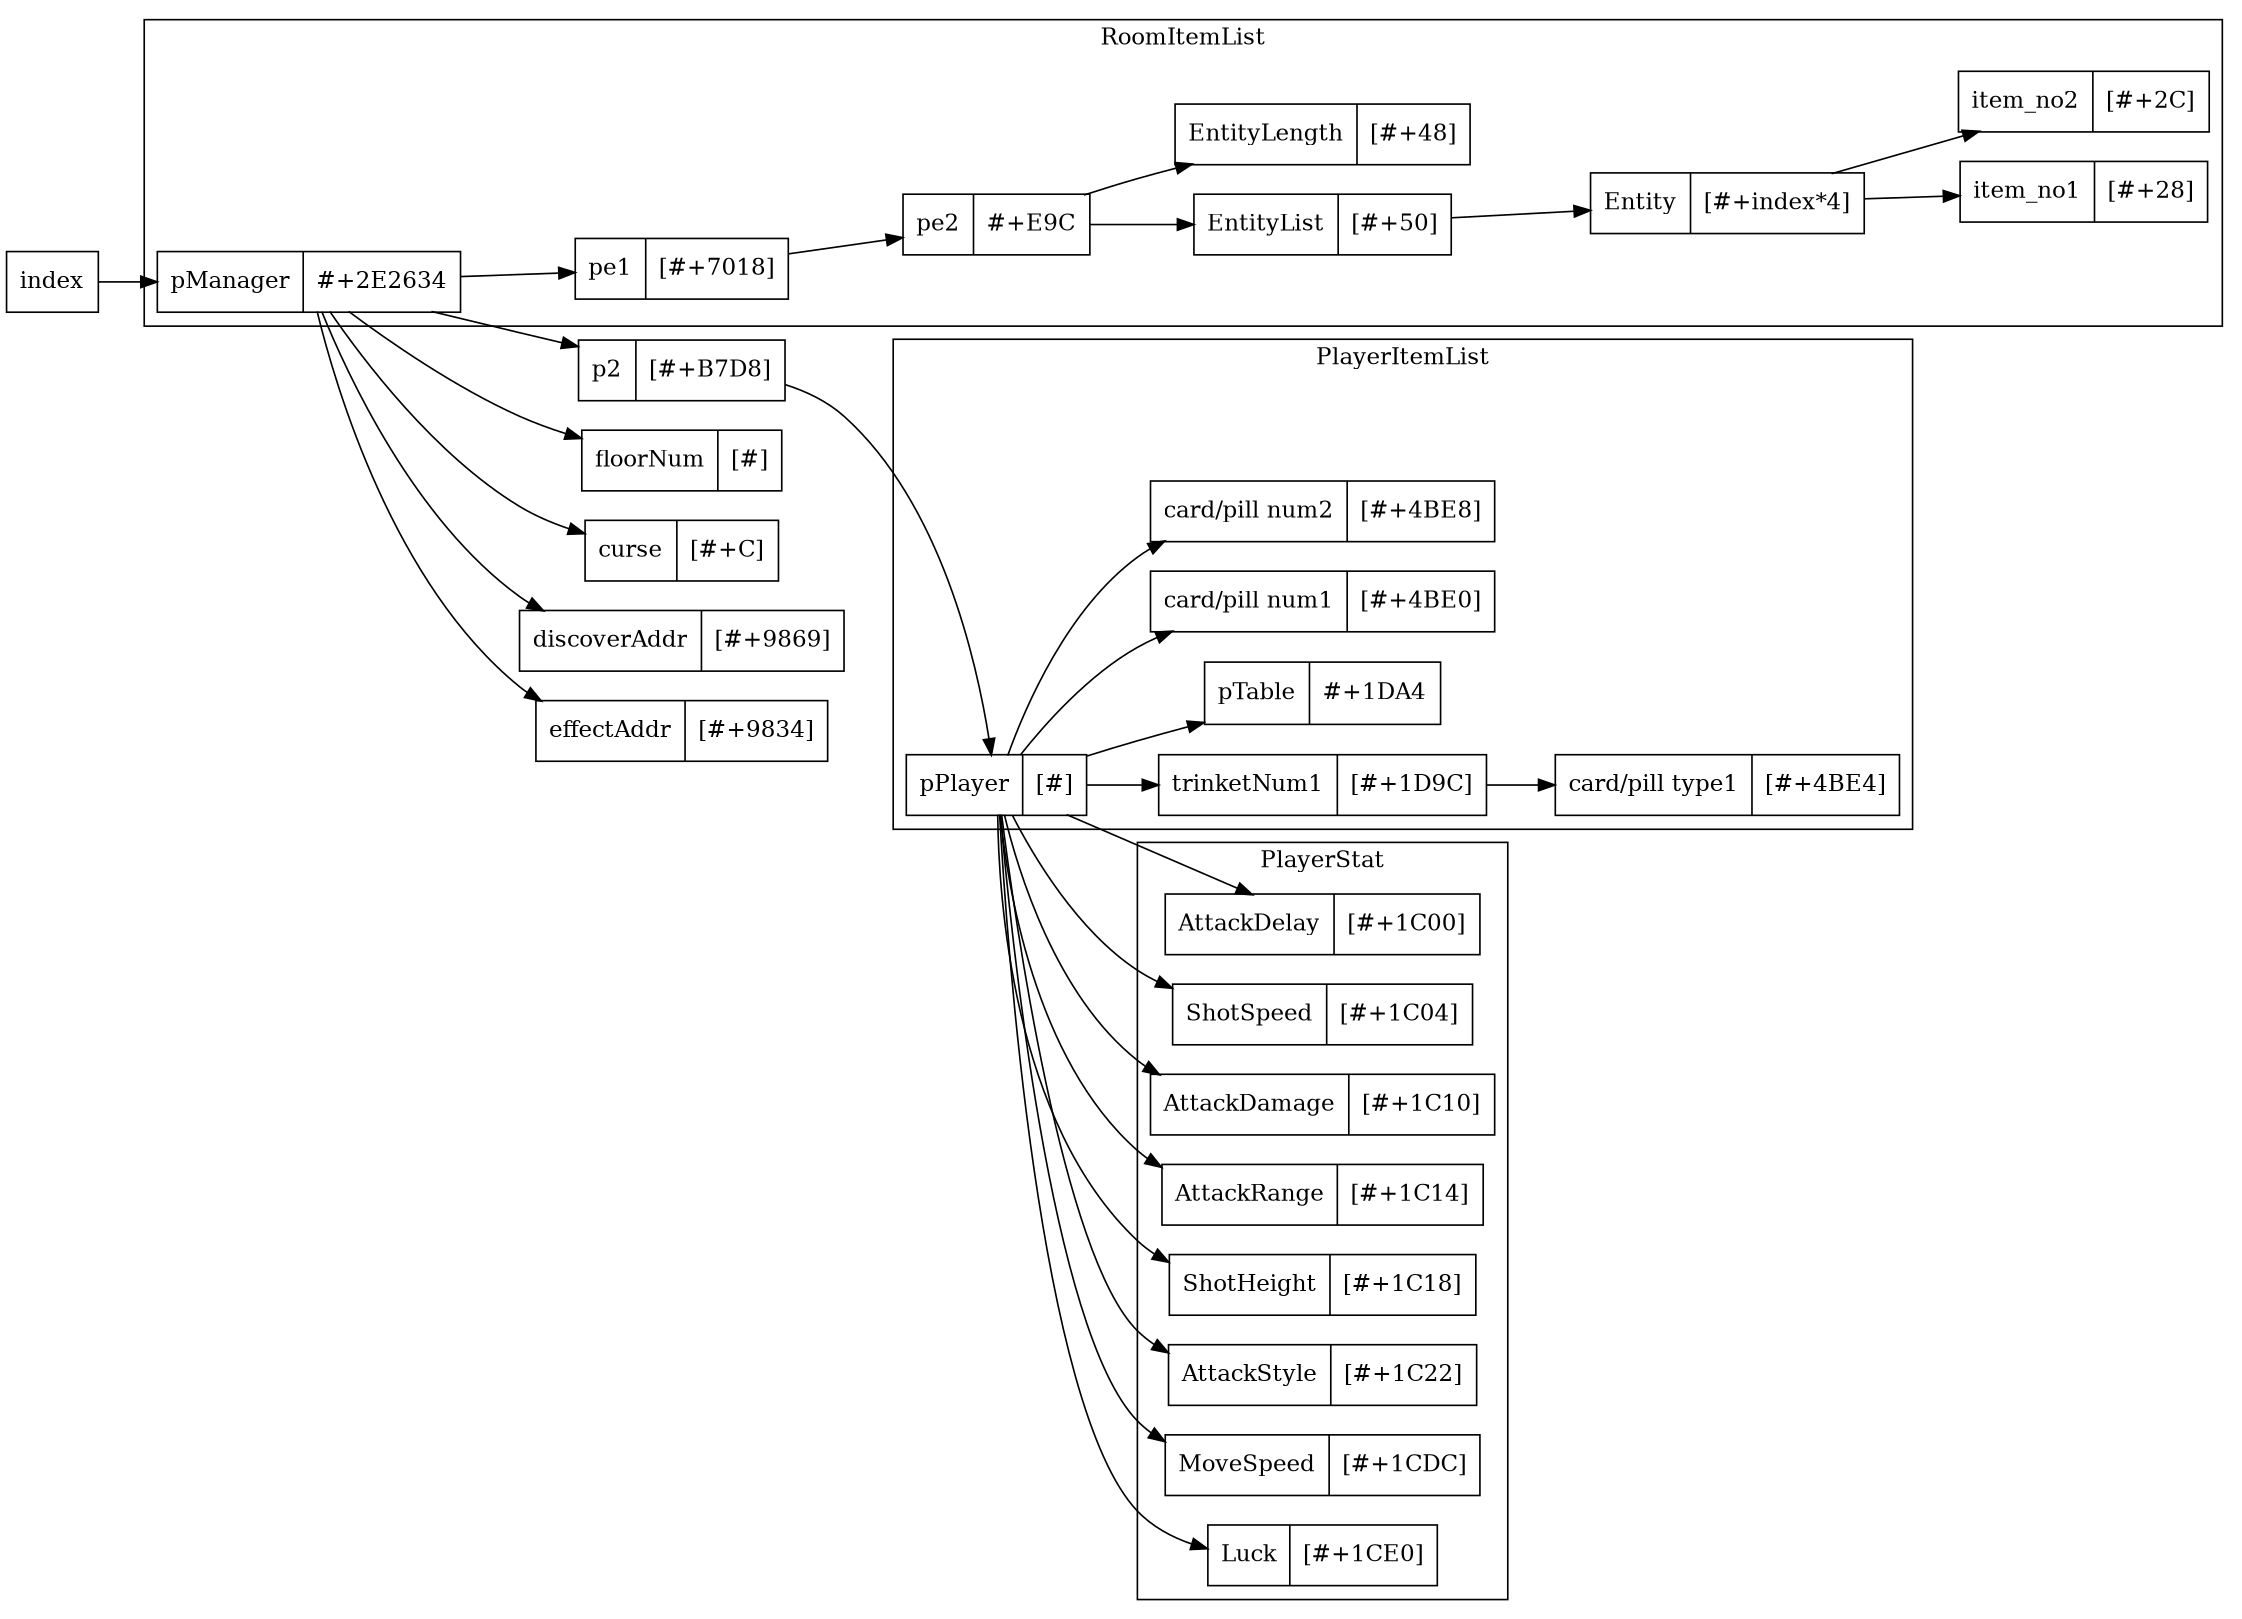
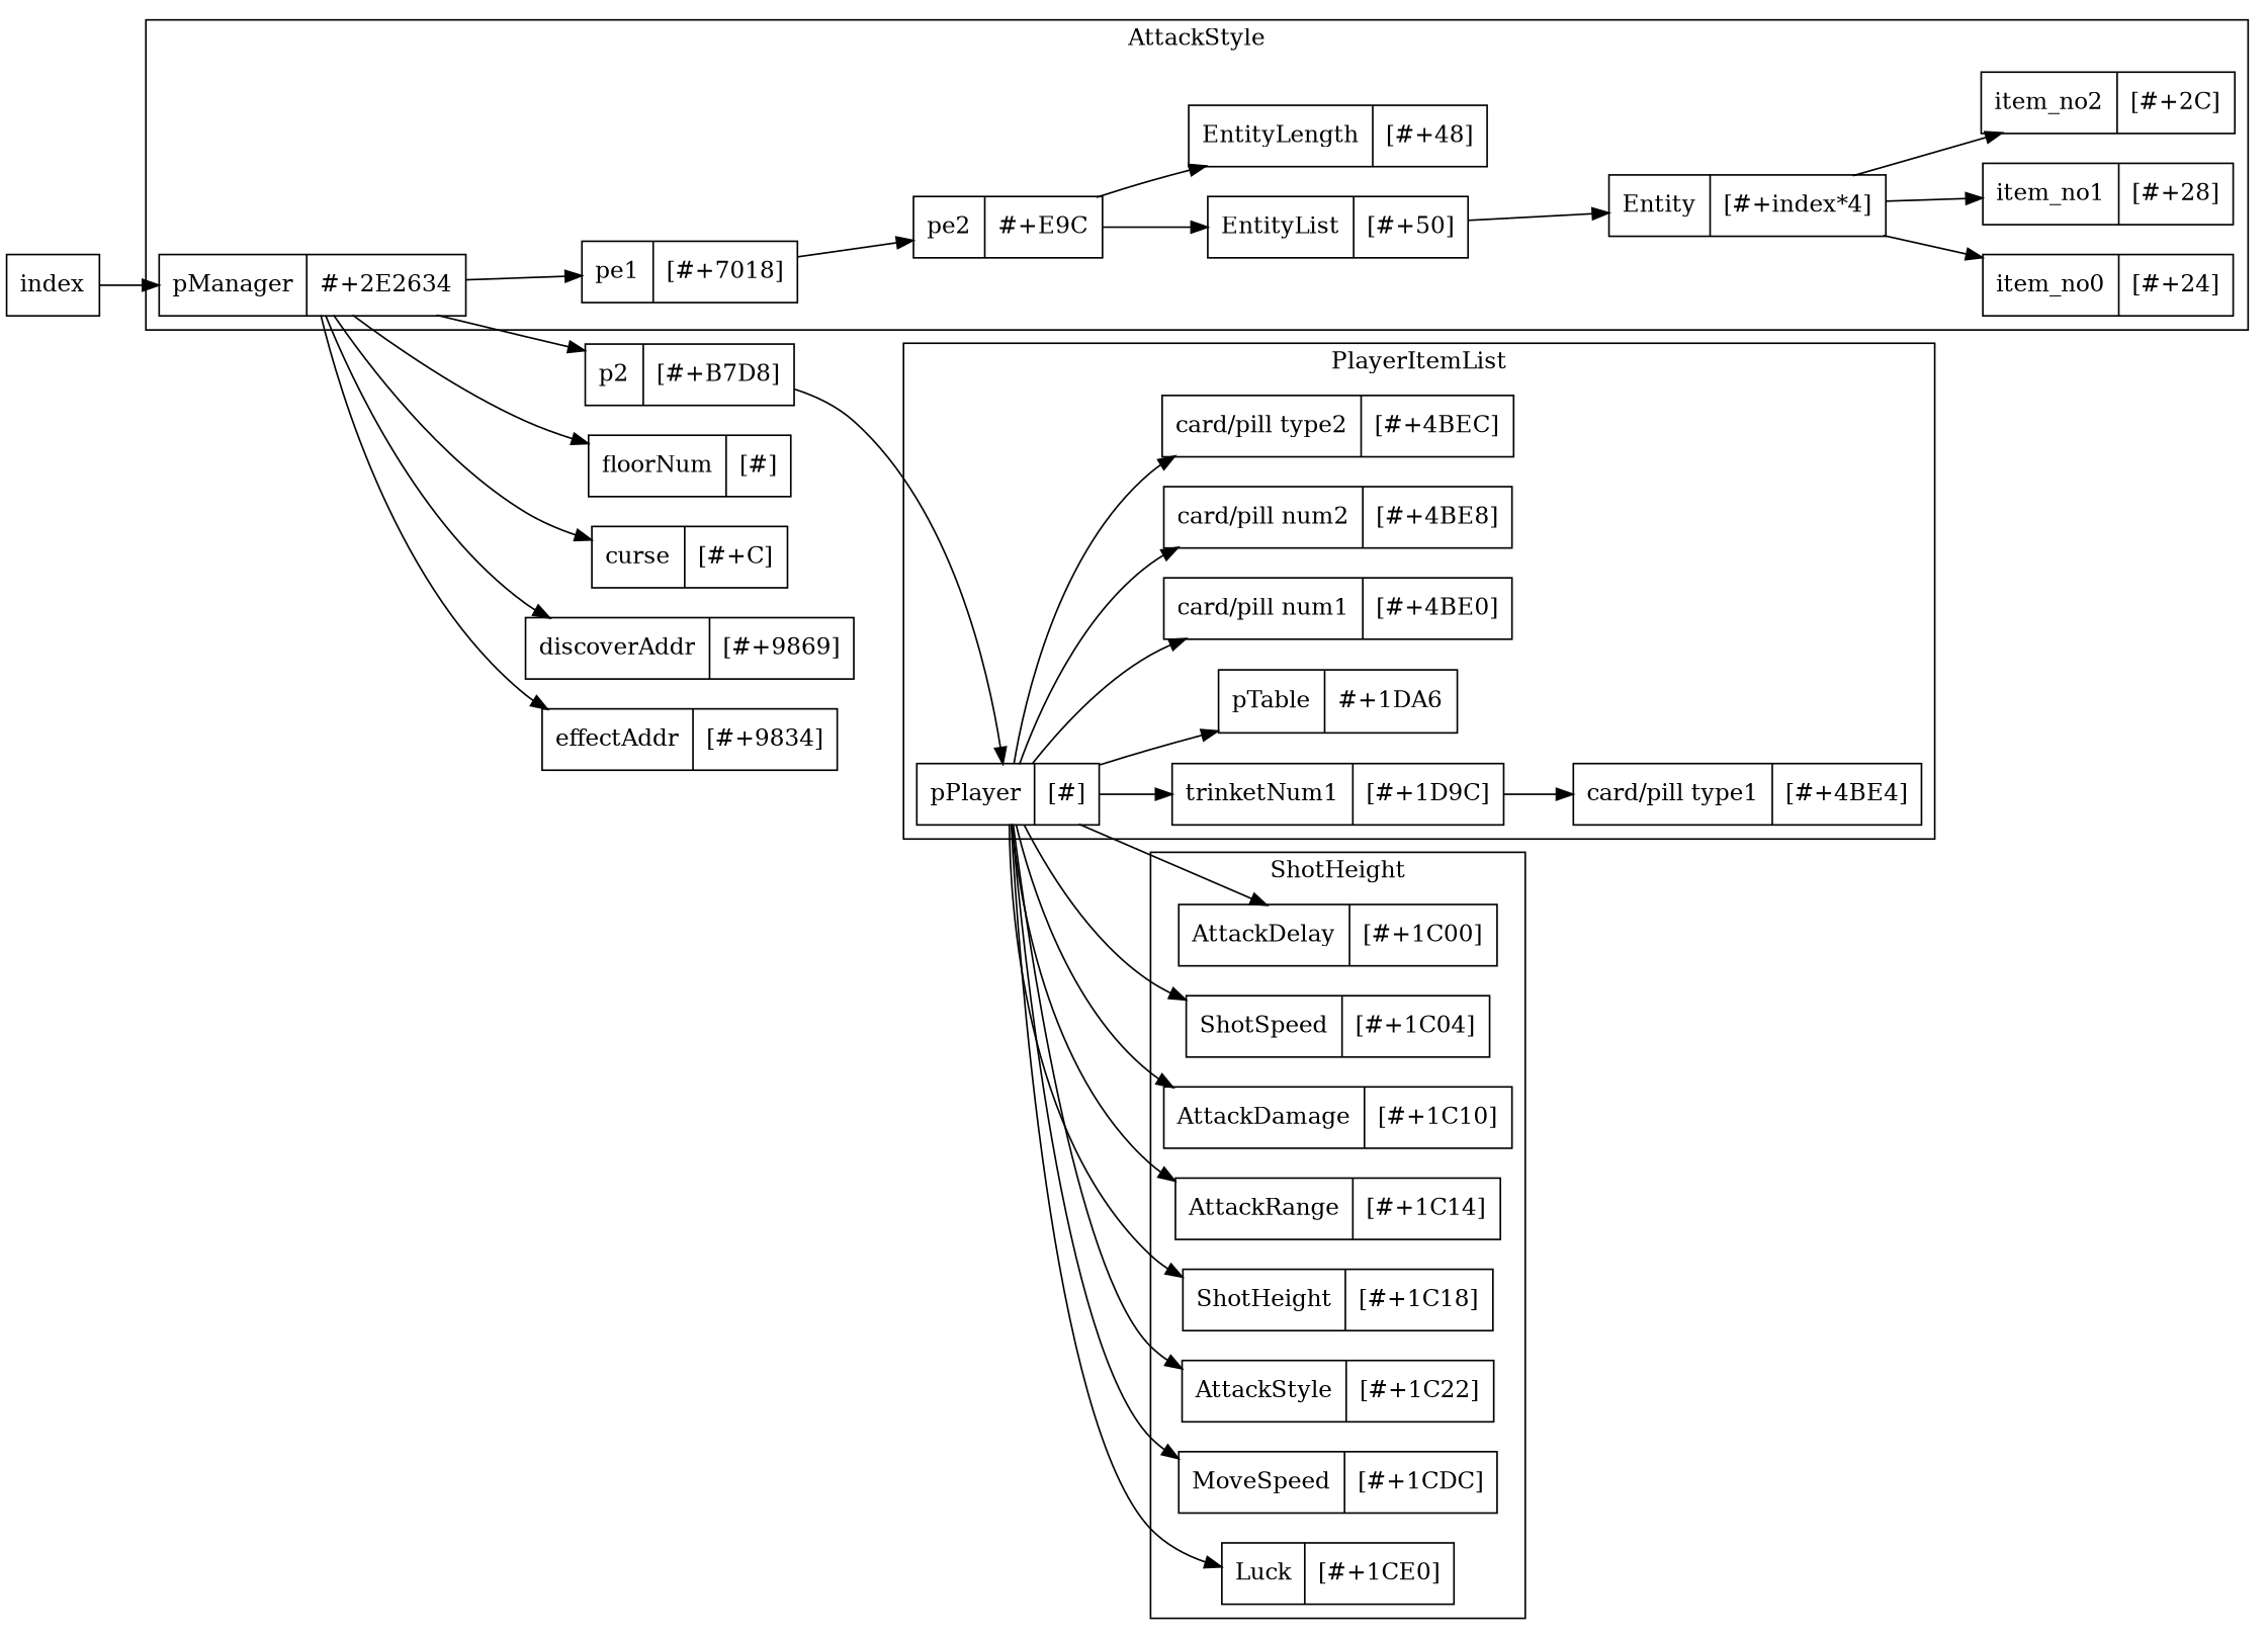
  digraph {
    rankdir=LR
    node [shape=record]
    n1 [label="{pPlayer|[#]}"]
    n2 [label="{trinketNum1    |[#+1D9C]}"]
-   n3 [label="{pTable         |#+1DA4  }"]
+   n3 [label="{pTable         |#+1DA6  }"]
    n4 [label="{card/pill num1 |[#+4BE0]}"]
    n5 [label="{card/pill num2 |[#+4BE8]}"]
    n6 [label="{card/pill type1|[#+4BE4]}"]
+   n7 [label="{card/pill type2|[#+4BEC]}"]
    n8 [label="{AttackDelay |[#+1C00]}"]
    n9 [label="{ShotSpeed   |[#+1C04]}"]
    n10 [label="{AttackDamage|[#+1C10]}"]
    n11 [label="{AttackRange |[#+1C14]}"]
    n12 [label="{ShotHeight  |[#+1C18]}"]
    n13 [label="{AttackStyle |[#+1C22]}"]
    n14 [label="{MoveSpeed   |[#+1CDC]}"]
    n15 [label="{Luck        |[#+1CE0]}"]
    n16 [label="{pManager|#+2E2634}"]
    n17 [label="{pe1|[#+7018]}"]
    n18 [label="{pe2|#+E9C}"]
    n19 [label="{EntityList|[#+50]}"]
    n20 [label="{EntityLength|[#+48]}"]
    n21 [label="{Entity|[#+index*4]}"]
+   n22 [label="{item_no0|[#+24]}"]
    n23 [label="{item_no1|[#+28]}"]
    n24 [label="{item_no2|[#+2C]}"]
    n25 [label="{p2|[#+B7D8]}"]
    n26 [label="{floorNum|[#]}"]
    n27 [label="{curse|[#+C]}"]
    n28 [label="{discoverAddr|[#+9869]}"]
    n29 [label="{effectAddr|[#+9834]}"]
    n30 [label=index]
    subgraph cluster_1 {
      label=PlayerItemList
      n1
      n2
      n3
      n4
      n5
      n6
+     n7
    }
    subgraph cluster_2 {
-     label=PlayerStat
+     label=ShotHeight
      n8
      n9
      n10
      n11
      n12
      n13
      n14
      n15
    }
    subgraph cluster_3 {
-     label=RoomItemList
+     label=AttackStyle
      n16
      n17
      n18
      n19
      n20
      n21
+     n22
      n23
      n24
    }
    n1 -> n2
    n1 -> n3
    n1 -> n4
    n1 -> n5
+   n1 -> n7
    n1 -> n8
    n1 -> n9
    n1 -> n10
    n1 -> n11
    n1 -> n12
    n1 -> n13
    n1 -> n14
    n1 -> n15
    n2 -> n6
    n16 -> n17
    n16 -> n25
    n16 -> n26
    n16 -> n27
    n16 -> n28
    n16 -> n29
    n17 -> n18
    n18 -> n19
    n18 -> n20
    n19 -> n21
+   n21 -> n22
    n21 -> n23
    n21 -> n24
    n25 -> n1
    n30 -> n16
  }
